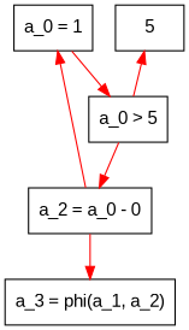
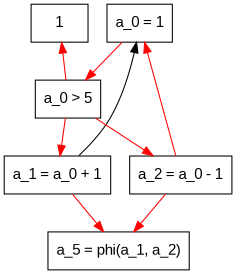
  digraph {
    fontname="Liberation Sans"
    node [fontname="Liberation Sans" shape=box]
    edge [dir=front fontname="Liberation Sans" color=red]
    n1 [label="a_0 = 1"]
-   n3 [label="a_2 = a_0 - 0"]
+   n2 [label="a_1 = a_0 + 1"]
+   n3 [label="a_2 = a_0 - 1"]
    n4 [label="a_0 > 5"]
-   n5 [label="a_3 = phi(a_1, a_2)"]
-   5
+   n5 [label="a_5 = phi(a_1, a_2)"]
+   5 [label=1]
+   n1 -> n2 [dir=back color=""]
    n1 -> n3 [dir=back]
    n1 -> n4 [dir=double]
+   n2 -> n5
    n3 -> n5
+   n4 -> n2
    n4 -> n3
    5 -> n4 [dir=back]
  }
